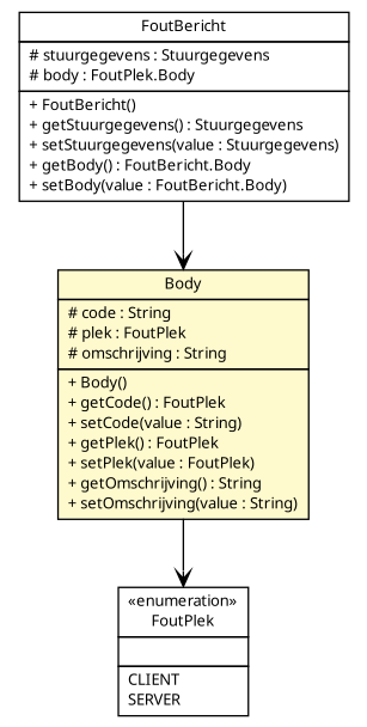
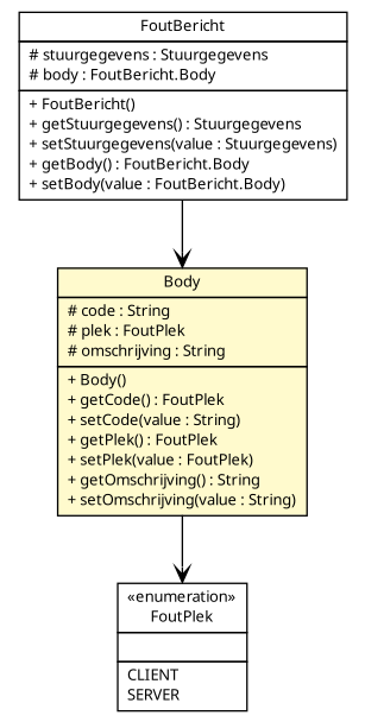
  digraph {
    fontname="Noto Sans"
    nodesep=0.25
    ranksep=0.5
    node [fontcolor=black fontname="Noto Sans" fontsize=10.0 shape=plaintext]
    edge [arrowhead=open color=black fontcolor=black fontname="Noto Sans" fontsize=10.0 headport=p labelfontname=Helvetica labelfontsize=10 tailport=p]
-   n1 [label=<<table title="nl.egem.stuf.stuf0204.FoutBericht" border="0" cellborder="1" cellspacing="0" cellpadding="2" port="p" href="./FoutBericht.html"> 		<tr><td><table border="0" cellspacing="0" cellpadding="1"> <tr><td align="center" balign="center"> FoutBericht </td></tr> 		</table></td></tr> 		<tr><td><table border="0" cellspacing="0" cellpadding="1"> <tr><td align="left" balign="left"> # stuurgegevens : Stuurgegevens </td></tr> <tr><td align="left" balign="left"> # body : FoutPlek.Body </td></tr> 		</table></td></tr> 		<tr><td><table border="0" cellspacing="0" cellpadding="1"> <tr><td align="left" balign="left"> + FoutBericht() </td></tr> <tr><td align="left" balign="left"> + getStuurgegevens() : Stuurgegevens </td></tr> <tr><td align="left" balign="left"> + setStuurgegevens(value : Stuurgegevens) </td></tr> <tr><td align="left" balign="left"> + getBody() : FoutBericht.Body </td></tr> <tr><td align="left" balign="left"> + setBody(value : FoutBericht.Body) </td></tr> 		</table></td></tr> 		</table>>]
+   n1 [label=<<table title="nl.egem.stuf.stuf0204.FoutBericht" border="0" cellborder="1" cellspacing="0" cellpadding="2" port="p" href="./FoutBericht.html"> 		<tr><td><table border="0" cellspacing="0" cellpadding="1"> <tr><td align="center" balign="center"> FoutBericht </td></tr> 		</table></td></tr> 		<tr><td><table border="0" cellspacing="0" cellpadding="1"> <tr><td align="left" balign="left"> # stuurgegevens : Stuurgegevens </td></tr> <tr><td align="left" balign="left"> # body : FoutBericht.Body </td></tr> 		</table></td></tr> 		<tr><td><table border="0" cellspacing="0" cellpadding="1"> <tr><td align="left" balign="left"> + FoutBericht() </td></tr> <tr><td align="left" balign="left"> + getStuurgegevens() : Stuurgegevens </td></tr> <tr><td align="left" balign="left"> + setStuurgegevens(value : Stuurgegevens) </td></tr> <tr><td align="left" balign="left"> + getBody() : FoutBericht.Body </td></tr> <tr><td align="left" balign="left"> + setBody(value : FoutBericht.Body) </td></tr> 		</table></td></tr> 		</table>>]
    n2 [label=<<table title="nl.egem.stuf.stuf0204.FoutBericht.Body" border="0" cellborder="1" cellspacing="0" cellpadding="2" port="p" bgcolor="lemonChiffon" href="./FoutBericht.Body.html"> 		<tr><td><table border="0" cellspacing="0" cellpadding="1"> <tr><td align="center" balign="center"> Body </td></tr> 		</table></td></tr> 		<tr><td><table border="0" cellspacing="0" cellpadding="1"> <tr><td align="left" balign="left"> # code : String </td></tr> <tr><td align="left" balign="left"> # plek : FoutPlek </td></tr> <tr><td align="left" balign="left"> # omschrijving : String </td></tr> 		</table></td></tr> 		<tr><td><table border="0" cellspacing="0" cellpadding="1"> <tr><td align="left" balign="left"> + Body() </td></tr> <tr><td align="left" balign="left"> + getCode() : FoutPlek </td></tr> <tr><td align="left" balign="left"> + setCode(value : String) </td></tr> <tr><td align="left" balign="left"> + getPlek() : FoutPlek </td></tr> <tr><td align="left" balign="left"> + setPlek(value : FoutPlek) </td></tr> <tr><td align="left" balign="left"> + getOmschrijving() : String </td></tr> <tr><td align="left" balign="left"> + setOmschrijving(value : String) </td></tr> 		</table></td></tr> 		</table>>]
    n3 [label=<<table title="nl.egem.stuf.stuf0204.FoutPlek" border="0" cellborder="1" cellspacing="0" cellpadding="2" port="p" href="./FoutPlek.html"> 		<tr><td><table border="0" cellspacing="0" cellpadding="1"> <tr><td align="center" balign="center"> &#171;enumeration&#187; </td></tr> <tr><td align="center" balign="center"> FoutPlek </td></tr> 		</table></td></tr> 		<tr><td><table border="0" cellspacing="0" cellpadding="1"> <tr><td align="left" balign="left">  </td></tr> 		</table></td></tr> 		<tr><td><table border="0" cellspacing="0" cellpadding="1"> <tr><td align="left" balign="left"> CLIENT </td></tr> <tr><td align="left" balign="left"> SERVER </td></tr> 		</table></td></tr> 		</table>>]
    n1 -> n2
    n2 -> n3
  }
